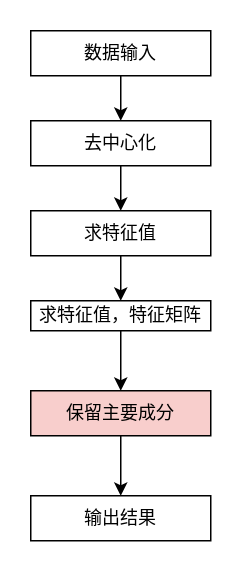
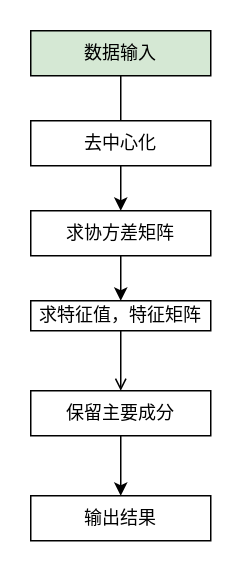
  <mxCell id="0" />
  <mxCell id="1" parent="0" />
- <mxCell id="2" style="edgeStyle=orthogonalEdgeStyle;rounded=0;orthogonalLoop=1;jettySize=auto;html=1;entryX=0.5;entryY=0;entryDx=0;entryDy=0;" edge="1" parent="1" source="3" target="5"><mxGeometry relative="1" as="geometry" /></mxCell>
- <mxCell id="3" value="数据输入" style="rounded=0;whiteSpace=wrap;html=1;" vertex="1" parent="1"><mxGeometry x="20" y="20" width="120" height="30" as="geometry" /></mxCell>
+ <mxCell id="2" style="edgeStyle=orthogonalEdgeStyle;rounded=0;orthogonalLoop=1;jettySize=auto;html=1;entryX=0.5;entryY=0;entryDx=0;entryDy=0;endArrow=none;" edge="1" parent="1" source="3" target="5"><mxGeometry relative="1" as="geometry" /></mxCell>
+ <mxCell id="3" value="数据输入" style="rounded=0;whiteSpace=wrap;html=1;fillColor=#d5e8d4;" vertex="1" parent="1"><mxGeometry x="20" y="20" width="120" height="30" as="geometry" /></mxCell>
  <mxCell id="4" style="edgeStyle=orthogonalEdgeStyle;rounded=0;orthogonalLoop=1;jettySize=auto;html=1;entryX=0.5;entryY=0;entryDx=0;entryDy=0;" edge="1" parent="1" source="5" target="7"><mxGeometry relative="1" as="geometry" /></mxCell>
  <mxCell id="5" value="去中心化" style="rounded=0;whiteSpace=wrap;html=1;" vertex="1" parent="1"><mxGeometry x="20" y="80" width="120" height="30" as="geometry" /></mxCell>
  <mxCell id="6" style="edgeStyle=orthogonalEdgeStyle;rounded=0;orthogonalLoop=1;jettySize=auto;html=1;entryX=0.5;entryY=0;entryDx=0;entryDy=0;" edge="1" parent="1" source="7" target="10"><mxGeometry relative="1" as="geometry" /></mxCell>
- <mxCell id="7" value="求特征值" style="rounded=0;whiteSpace=wrap;html=1;" vertex="1" parent="1"><mxGeometry x="20" y="140" width="120" height="30" as="geometry" /></mxCell>
+ <mxCell id="7" value="求协方差矩阵" style="rounded=0;whiteSpace=wrap;html=1;" vertex="1" parent="1"><mxGeometry x="20" y="140" width="120" height="30" as="geometry" /></mxCell>
  <mxCell id="8" value="输出结果" style="rounded=0;whiteSpace=wrap;html=1;" vertex="1" parent="1"><mxGeometry x="20" y="330" width="120" height="30" as="geometry" /></mxCell>
- <mxCell id="9" style="edgeStyle=orthogonalEdgeStyle;rounded=0;orthogonalLoop=1;jettySize=auto;html=1;entryX=0.5;entryY=0;entryDx=0;entryDy=0;" edge="1" parent="1" source="10" target="12"><mxGeometry relative="1" as="geometry" /></mxCell>
+ <mxCell id="9" style="edgeStyle=orthogonalEdgeStyle;rounded=0;orthogonalLoop=1;jettySize=auto;html=1;entryX=0.5;entryY=0;entryDx=0;entryDy=0;endArrow=open;" edge="1" parent="1" source="10" target="12"><mxGeometry relative="1" as="geometry" /></mxCell>
  <mxCell id="10" value="求特征值，特征矩阵" style="rounded=0;whiteSpace=wrap;html=1;" vertex="1" parent="1"><mxGeometry x="20" y="200" width="120" height="20" as="geometry" /></mxCell>
  <mxCell id="11" style="edgeStyle=orthogonalEdgeStyle;rounded=0;orthogonalLoop=1;jettySize=auto;html=1;entryX=0.5;entryY=0;entryDx=0;entryDy=0;" edge="1" parent="1" source="12" target="8"><mxGeometry relative="1" as="geometry" /></mxCell>
- <mxCell id="12" value="保留主要成分" style="rounded=0;whiteSpace=wrap;html=1;fillColor=#f8cecc;" vertex="1" parent="1"><mxGeometry x="20" y="260" width="120" height="30" as="geometry" /></mxCell>
+ <mxCell id="12" value="保留主要成分" style="rounded=0;whiteSpace=wrap;html=1;" vertex="1" parent="1"><mxGeometry x="20" y="260" width="120" height="30" as="geometry" /></mxCell>
